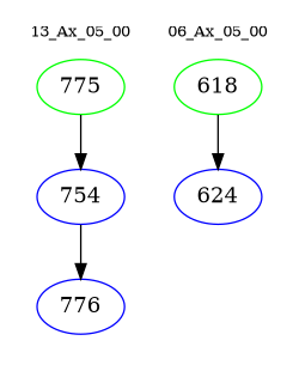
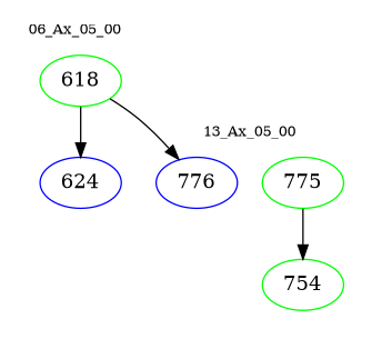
  digraph {
    node [color=blue]
    edge [color=black]
    n1 [color=green label=775]
-   n2 [label=754]
+   n2 [color=green label=754]
    n3 [label=776]
    n4 [color=green label=618]
    n5 [label=624]
    subgraph cluster_1 {
      color=white
      fontsize=10
      label="13_Ax_05_00"
      n1
      n2
      n3
    }
    subgraph cluster_2 {
      color=white
      fontsize=10
      label="06_Ax_05_00"
      n4
      n5
    }
    n1 -> n2
-   n2 -> n3
+   n4 -> n3
    n4 -> n5
  }
